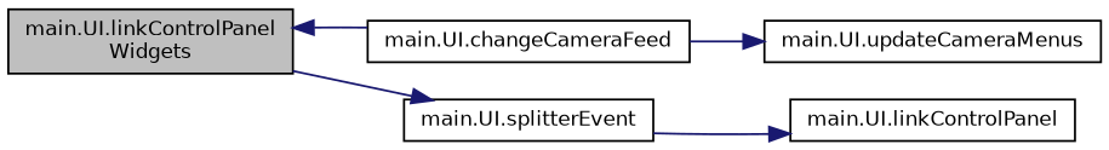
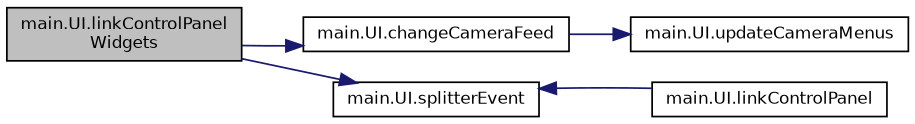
  digraph {
    rankdir=LR
    node [color=black fillcolor=white fontname=Helvetica fontsize=10 shape=record style=filled]
    edge [color=midnightblue fontname=Helvetica fontsize=10 labelfontname=Helvetica labelfontsize=10 style=solid]
    n1 [fillcolor=grey75 fontcolor=black height=0.2 label="main.UI.linkControlPanel\lWidgets" width=0.4]
    n2 [height=0.2 label="main.UI.changeCameraFeed" width=0.4]
    n3 [height=0.2 label="main.UI.splitterEvent" width=0.4]
    n4 [height=0.2 label="main.UI.updateCameraMenus" width=0.4]
    n5 [height=0.2 label="main.UI.linkControlPanel" width=0.4]
-   n2 -> n1
+   n1 -> n2
    n1 -> n3
    n2 -> n4
-   n3 -> n5
+   n5 -> n3
  }
